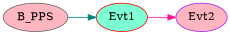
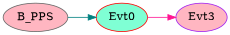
  digraph {
    rankdir=LR
    node [cpu=0 fid=0 fillcolor=lightpink pattern=FID0 style=filled tef=0 toffs=0 type=tmsg]
    edge [type=defdst]
    B_PPS [color=gray40 par=0 patexit=1 tperiod=10000000 type=block]
-   Evt1 [color=red fillcolor=aquamarine par=1 patentry=1]
-   Evt2 [color=purple par=2 toffs=50000]
+   Evt1 [color=red fillcolor=aquamarine par=1 patentry=1 label=Evt0]
+   Evt2 [color=purple par=2 toffs=50000 label=Evt3]
    B_PPS -> Evt1 [color=teal]
    Evt1 -> Evt2 [color=deeppink]
  }
